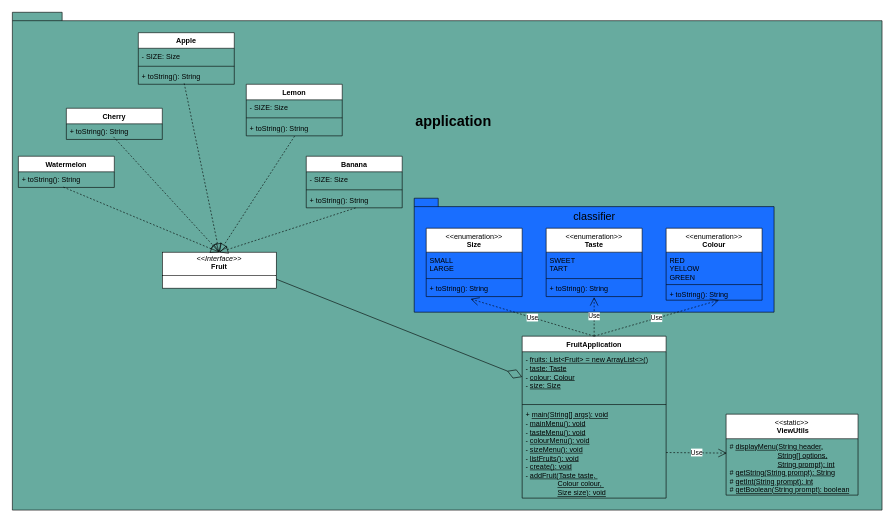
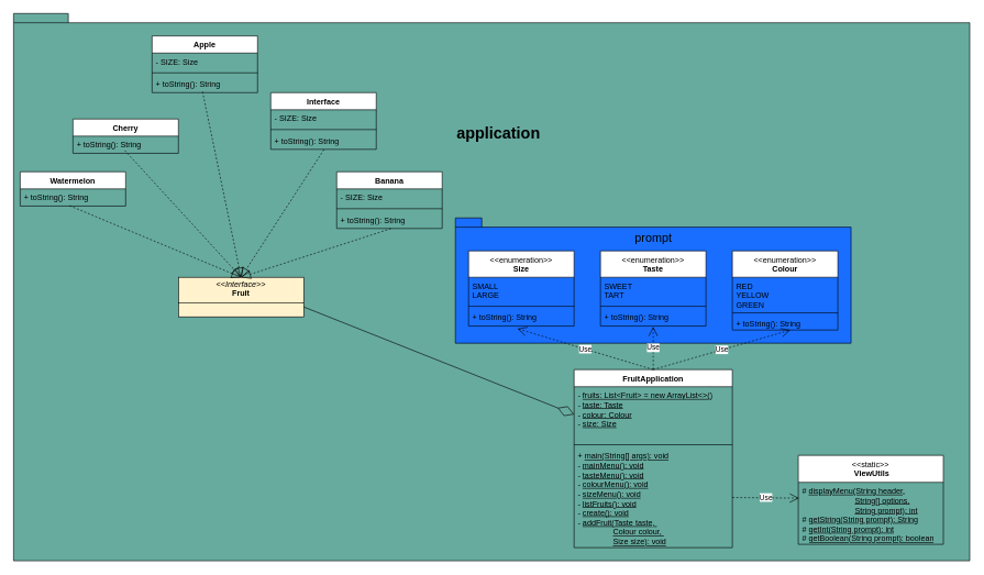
  <mxCell id="0" />
  <mxCell id="1" parent="0" />
  <mxCell id="2" value="" style="shape=folder;fontStyle=1;spacingTop=10;tabWidth=40;tabHeight=14;tabPosition=left;html=1;whiteSpace=wrap;fillColor=#67AB9F;" vertex="1" parent="1"><mxGeometry x="20" y="20" width="1450" height="830" as="geometry" /></mxCell>
  <mxCell id="3" value="" style="shape=folder;fontStyle=1;spacingTop=10;tabWidth=40;tabHeight=14;tabPosition=left;html=1;whiteSpace=wrap;fillColor=#196EFF;" vertex="1" parent="1"><mxGeometry x="690" y="330" width="600" height="190" as="geometry" /></mxCell>
  <mxCell id="4" value="&lt;div&gt;&lt;span style=&quot;font-weight: normal;&quot;&gt;&amp;lt;&amp;lt;enumeration&amp;gt;&amp;gt;&lt;/span&gt;&lt;/div&gt;Taste" style="swimlane;fontStyle=1;align=center;verticalAlign=top;childLayout=stackLayout;horizontal=1;startSize=40;horizontalStack=0;resizeParent=1;resizeParentMax=0;resizeLast=0;collapsible=1;marginBottom=0;whiteSpace=wrap;html=1;" parent="1" vertex="1"><mxGeometry x="910" y="380" width="160" height="114" as="geometry" /></mxCell>
  <mxCell id="5" value="SWEET&lt;div&gt;TART&lt;/div&gt;" style="text;strokeColor=none;fillColor=none;align=left;verticalAlign=top;spacingLeft=4;spacingRight=4;overflow=hidden;rotatable=0;points=[[0,0.5],[1,0.5]];portConstraint=eastwest;whiteSpace=wrap;html=1;" parent="4" vertex="1"><mxGeometry y="40" width="160" height="40" as="geometry" /></mxCell>
  <mxCell id="6" value="" style="line;strokeWidth=1;fillColor=none;align=left;verticalAlign=middle;spacingTop=-1;spacingLeft=3;spacingRight=3;rotatable=0;labelPosition=right;points=[];portConstraint=eastwest;strokeColor=inherit;" parent="4" vertex="1"><mxGeometry y="80" width="160" height="8" as="geometry" /></mxCell>
  <mxCell id="7" value="+ toString(): String" style="text;strokeColor=none;fillColor=none;align=left;verticalAlign=top;spacingLeft=4;spacingRight=4;overflow=hidden;rotatable=0;points=[[0,0.5],[1,0.5]];portConstraint=eastwest;whiteSpace=wrap;html=1;" parent="4" vertex="1"><mxGeometry y="88" width="160" height="26" as="geometry" /></mxCell>
- <mxCell id="8" value="&lt;p style=&quot;margin:0px;margin-top:4px;text-align:center;&quot;&gt;&lt;i&gt;&amp;lt;&amp;lt;Interface&amp;gt;&amp;gt;&lt;/i&gt;&lt;br&gt;&lt;b&gt;Fruit&lt;/b&gt;&lt;/p&gt;&lt;hr size=&quot;1&quot; style=&quot;border-style:solid;&quot;&gt;&lt;p style=&quot;margin:0px;margin-left:4px;&quot;&gt;&lt;/p&gt;&lt;p style=&quot;margin:0px;margin-left:4px;&quot;&gt;&lt;br&gt;&lt;/p&gt;" style="verticalAlign=top;align=left;overflow=fill;html=1;whiteSpace=wrap;" parent="1" vertex="1"><mxGeometry x="270" y="420" width="190" height="60" as="geometry" /></mxCell>
+ <mxCell id="8" value="&lt;p style=&quot;margin:0px;margin-top:4px;text-align:center;&quot;&gt;&lt;i&gt;&amp;lt;&amp;lt;Interface&amp;gt;&amp;gt;&lt;/i&gt;&lt;br&gt;&lt;b&gt;Fruit&lt;/b&gt;&lt;/p&gt;&lt;hr size=&quot;1&quot; style=&quot;border-style:solid;&quot;&gt;&lt;p style=&quot;margin:0px;margin-left:4px;&quot;&gt;&lt;/p&gt;&lt;p style=&quot;margin:0px;margin-left:4px;&quot;&gt;&lt;br&gt;&lt;/p&gt;" style="verticalAlign=top;align=left;overflow=fill;html=1;whiteSpace=wrap;fillColor=#fff2cc;" parent="1" vertex="1"><mxGeometry x="270" y="420" width="190" height="60" as="geometry" /></mxCell>
  <mxCell id="9" value="Apple" style="swimlane;fontStyle=1;align=center;verticalAlign=top;childLayout=stackLayout;horizontal=1;startSize=26;horizontalStack=0;resizeParent=1;resizeParentMax=0;resizeLast=0;collapsible=1;marginBottom=0;whiteSpace=wrap;html=1;" parent="1" vertex="1"><mxGeometry x="230" y="54" width="160" height="86" as="geometry" /></mxCell>
  <mxCell id="10" value="- SIZE: Size" style="text;strokeColor=none;fillColor=none;align=left;verticalAlign=top;spacingLeft=4;spacingRight=4;overflow=hidden;rotatable=0;points=[[0,0.5],[1,0.5]];portConstraint=eastwest;whiteSpace=wrap;html=1;" parent="9" vertex="1"><mxGeometry y="26" width="160" height="26" as="geometry" /></mxCell>
  <mxCell id="11" value="" style="line;strokeWidth=1;fillColor=none;align=left;verticalAlign=middle;spacingTop=-1;spacingLeft=3;spacingRight=3;rotatable=0;labelPosition=right;points=[];portConstraint=eastwest;strokeColor=inherit;" parent="9" vertex="1"><mxGeometry y="52" width="160" height="8" as="geometry" /></mxCell>
  <mxCell id="12" value="+ toString(): String" style="text;strokeColor=none;fillColor=none;align=left;verticalAlign=top;spacingLeft=4;spacingRight=4;overflow=hidden;rotatable=0;points=[[0,0.5],[1,0.5]];portConstraint=eastwest;whiteSpace=wrap;html=1;" parent="9" vertex="1"><mxGeometry y="60" width="160" height="26" as="geometry" /></mxCell>
  <mxCell id="13" value="Banana" style="swimlane;fontStyle=1;align=center;verticalAlign=top;childLayout=stackLayout;horizontal=1;startSize=26;horizontalStack=0;resizeParent=1;resizeParentMax=0;resizeLast=0;collapsible=1;marginBottom=0;whiteSpace=wrap;html=1;" parent="1" vertex="1"><mxGeometry x="510" y="260" width="160" height="86" as="geometry" /></mxCell>
  <mxCell id="14" value="- SIZE: Size" style="text;strokeColor=none;fillColor=none;align=left;verticalAlign=top;spacingLeft=4;spacingRight=4;overflow=hidden;rotatable=0;points=[[0,0.5],[1,0.5]];portConstraint=eastwest;whiteSpace=wrap;html=1;" parent="13" vertex="1"><mxGeometry y="26" width="160" height="26" as="geometry" /></mxCell>
  <mxCell id="15" value="" style="line;strokeWidth=1;fillColor=none;align=left;verticalAlign=middle;spacingTop=-1;spacingLeft=3;spacingRight=3;rotatable=0;labelPosition=right;points=[];portConstraint=eastwest;strokeColor=inherit;" parent="13" vertex="1"><mxGeometry y="52" width="160" height="8" as="geometry" /></mxCell>
  <mxCell id="16" value="+ toString(): String" style="text;strokeColor=none;fillColor=none;align=left;verticalAlign=top;spacingLeft=4;spacingRight=4;overflow=hidden;rotatable=0;points=[[0,0.5],[1,0.5]];portConstraint=eastwest;whiteSpace=wrap;html=1;" parent="13" vertex="1"><mxGeometry y="60" width="160" height="26" as="geometry" /></mxCell>
  <mxCell id="17" value="Cherry" style="swimlane;fontStyle=1;align=center;verticalAlign=top;childLayout=stackLayout;horizontal=1;startSize=26;horizontalStack=0;resizeParent=1;resizeParentMax=0;resizeLast=0;collapsible=1;marginBottom=0;whiteSpace=wrap;html=1;" parent="1" vertex="1"><mxGeometry x="110" y="180" width="160" height="52" as="geometry" /></mxCell>
  <mxCell id="18" value="+ toString(): String" style="text;strokeColor=none;fillColor=none;align=left;verticalAlign=top;spacingLeft=4;spacingRight=4;overflow=hidden;rotatable=0;points=[[0,0.5],[1,0.5]];portConstraint=eastwest;whiteSpace=wrap;html=1;" parent="17" vertex="1"><mxGeometry y="26" width="160" height="26" as="geometry" /></mxCell>
- <mxCell id="19" value="Lemon" style="swimlane;fontStyle=1;align=center;verticalAlign=top;childLayout=stackLayout;horizontal=1;startSize=26;horizontalStack=0;resizeParent=1;resizeParentMax=0;resizeLast=0;collapsible=1;marginBottom=0;whiteSpace=wrap;html=1;" parent="1" vertex="1"><mxGeometry x="410" y="140" width="160" height="86" as="geometry" /></mxCell>
+ <mxCell id="19" value="Interface" style="swimlane;fontStyle=1;align=center;verticalAlign=top;childLayout=stackLayout;horizontal=1;startSize=26;horizontalStack=0;resizeParent=1;resizeParentMax=0;resizeLast=0;collapsible=1;marginBottom=0;whiteSpace=wrap;html=1;" parent="1" vertex="1"><mxGeometry x="410" y="140" width="160" height="86" as="geometry" /></mxCell>
  <mxCell id="20" value="- SIZE: Size" style="text;strokeColor=none;fillColor=none;align=left;verticalAlign=top;spacingLeft=4;spacingRight=4;overflow=hidden;rotatable=0;points=[[0,0.5],[1,0.5]];portConstraint=eastwest;whiteSpace=wrap;html=1;" parent="19" vertex="1"><mxGeometry y="26" width="160" height="26" as="geometry" /></mxCell>
  <mxCell id="21" value="" style="line;strokeWidth=1;fillColor=none;align=left;verticalAlign=middle;spacingTop=-1;spacingLeft=3;spacingRight=3;rotatable=0;labelPosition=right;points=[];portConstraint=eastwest;strokeColor=inherit;" parent="19" vertex="1"><mxGeometry y="52" width="160" height="8" as="geometry" /></mxCell>
  <mxCell id="22" value="+ toString(): String" style="text;strokeColor=none;fillColor=none;align=left;verticalAlign=top;spacingLeft=4;spacingRight=4;overflow=hidden;rotatable=0;points=[[0,0.5],[1,0.5]];portConstraint=eastwest;whiteSpace=wrap;html=1;" parent="19" vertex="1"><mxGeometry y="60" width="160" height="26" as="geometry" /></mxCell>
  <mxCell id="23" value="" style="endArrow=block;dashed=1;endFill=0;endSize=12;html=1;rounded=0;exitX=0.478;exitY=0.94;exitDx=0;exitDy=0;entryX=0.5;entryY=0;entryDx=0;entryDy=0;exitPerimeter=0;" parent="1" source="12" target="8" edge="1"><mxGeometry width="160" relative="1" as="geometry"><mxPoint x="260" y="580" as="sourcePoint" /><mxPoint x="390" y="520" as="targetPoint" /></mxGeometry></mxCell>
  <mxCell id="24" value="" style="endArrow=block;dashed=1;endFill=0;endSize=12;html=1;rounded=0;exitX=0.514;exitY=1.008;exitDx=0;exitDy=0;entryX=0.5;entryY=0;entryDx=0;entryDy=0;exitPerimeter=0;" parent="1" source="16" target="8" edge="1"><mxGeometry width="160" relative="1" as="geometry"><mxPoint x="260" y="580" as="sourcePoint" /><mxPoint x="420" y="530" as="targetPoint" /></mxGeometry></mxCell>
  <mxCell id="25" value="" style="endArrow=block;dashed=1;endFill=0;endSize=12;html=1;rounded=0;exitX=0.492;exitY=0.837;exitDx=0;exitDy=0;entryX=0.5;entryY=0;entryDx=0;entryDy=0;exitPerimeter=0;" parent="1" source="18" target="8" edge="1"><mxGeometry width="160" relative="1" as="geometry"><mxPoint x="570" y="530" as="sourcePoint" /><mxPoint x="445" y="580" as="targetPoint" /></mxGeometry></mxCell>
  <mxCell id="26" value="" style="endArrow=block;dashed=1;endFill=0;endSize=12;html=1;rounded=0;exitX=0.504;exitY=1.013;exitDx=0;exitDy=0;entryX=0.5;entryY=0;entryDx=0;entryDy=0;exitPerimeter=0;" parent="1" source="22" target="8" edge="1"><mxGeometry width="160" relative="1" as="geometry"><mxPoint x="550" y="580" as="sourcePoint" /><mxPoint x="445" y="580" as="targetPoint" /></mxGeometry></mxCell>
  <mxCell id="27" value="Watermelon" style="swimlane;fontStyle=1;align=center;verticalAlign=top;childLayout=stackLayout;horizontal=1;startSize=26;horizontalStack=0;resizeParent=1;resizeParentMax=0;resizeLast=0;collapsible=1;marginBottom=0;whiteSpace=wrap;html=1;" parent="1" vertex="1"><mxGeometry x="30" y="260" width="160" height="52" as="geometry" /></mxCell>
  <mxCell id="28" value="+ toString(): String" style="text;strokeColor=none;fillColor=none;align=left;verticalAlign=top;spacingLeft=4;spacingRight=4;overflow=hidden;rotatable=0;points=[[0,0.5],[1,0.5]];portConstraint=eastwest;whiteSpace=wrap;html=1;" parent="27" vertex="1"><mxGeometry y="26" width="160" height="26" as="geometry" /></mxCell>
  <mxCell id="29" value="" style="endArrow=block;dashed=1;endFill=0;endSize=12;html=1;rounded=0;exitX=0.469;exitY=0.981;exitDx=0;exitDy=0;entryX=0.5;entryY=0;entryDx=0;entryDy=0;exitPerimeter=0;" parent="1" source="28" target="8" edge="1"><mxGeometry width="160" relative="1" as="geometry"><mxPoint x="720" y="730" as="sourcePoint" /><mxPoint x="670" y="520" as="targetPoint" /></mxGeometry></mxCell>
  <mxCell id="30" value="FruitApplication" style="swimlane;fontStyle=1;align=center;verticalAlign=top;childLayout=stackLayout;horizontal=1;startSize=26;horizontalStack=0;resizeParent=1;resizeParentMax=0;resizeLast=0;collapsible=1;marginBottom=0;whiteSpace=wrap;html=1;" parent="1" vertex="1"><mxGeometry x="870" y="560" width="240" height="270" as="geometry" /></mxCell>
  <mxCell id="31" value="- &lt;u&gt;fruits: List&amp;lt;Fruit&amp;gt; = new ArrayList&amp;lt;&amp;gt;()&lt;/u&gt;&lt;div&gt;- &lt;u&gt;taste: Taste&lt;/u&gt;&lt;/div&gt;&lt;div&gt;- &lt;u&gt;colour: Colour&lt;/u&gt;&lt;/div&gt;&lt;div&gt;- &lt;u&gt;size: Size&lt;/u&gt;&lt;/div&gt;" style="text;strokeColor=none;fillColor=none;align=left;verticalAlign=top;spacingLeft=4;spacingRight=4;overflow=hidden;rotatable=0;points=[[0,0.5],[1,0.5]];portConstraint=eastwest;whiteSpace=wrap;html=1;" parent="30" vertex="1"><mxGeometry y="26" width="240" height="84" as="geometry" /></mxCell>
  <mxCell id="32" value="" style="line;strokeWidth=1;fillColor=none;align=left;verticalAlign=middle;spacingTop=-1;spacingLeft=3;spacingRight=3;rotatable=0;labelPosition=right;points=[];portConstraint=eastwest;strokeColor=inherit;" parent="30" vertex="1"><mxGeometry y="110" width="240" height="8" as="geometry" /></mxCell>
  <mxCell id="33" value="+ &lt;u&gt;main(String[] args): void&lt;/u&gt;&lt;div&gt;&lt;span style=&quot;background-color: initial;&quot;&gt;- &lt;u&gt;mainMenu(): void&lt;/u&gt;&lt;/span&gt;&lt;/div&gt;&lt;div&gt;&lt;span style=&quot;background-color: initial;&quot;&gt;- &lt;u&gt;tasteMenu(): void&lt;/u&gt;&lt;/span&gt;&lt;/div&gt;&lt;div&gt;&lt;span style=&quot;background-color: initial;&quot;&gt;- &lt;u&gt;colourMenu(): void&lt;/u&gt;&lt;/span&gt;&lt;/div&gt;&lt;div&gt;&lt;span style=&quot;background-color: initial;&quot;&gt;- &lt;u&gt;sizeMenu(): void&lt;/u&gt;&lt;/span&gt;&lt;/div&gt;&lt;div&gt;&lt;span style=&quot;background-color: initial;&quot;&gt;- &lt;u&gt;listFruits(): void&lt;/u&gt;&lt;/span&gt;&lt;/div&gt;&lt;div&gt;&lt;span style=&quot;background-color: initial;&quot;&gt;- &lt;u&gt;create(): void&lt;/u&gt;&lt;/span&gt;&lt;/div&gt;&lt;div&gt;&lt;span style=&quot;background-color: initial;&quot;&gt;- &lt;u&gt;addFruit(Taste taste,&amp;nbsp;&lt;/u&gt;&lt;/span&gt;&lt;/div&gt;&lt;div&gt;&lt;span style=&quot;background-color: initial;&quot;&gt;&lt;u&gt;&lt;span style=&quot;white-space: pre;&quot;&gt;&#09;&lt;/span&gt;&lt;span style=&quot;white-space: pre;&quot;&gt;&#09;&lt;/span&gt;Colour colour,&amp;nbsp;&lt;/u&gt;&lt;/span&gt;&lt;/div&gt;&lt;div&gt;&lt;span style=&quot;background-color: initial;&quot;&gt;&lt;u&gt;&lt;span style=&quot;white-space: pre;&quot;&gt;&#09;&lt;/span&gt;&lt;span style=&quot;white-space: pre;&quot;&gt;&#09;&lt;/span&gt;Size size): void&lt;/u&gt;&lt;/span&gt;&lt;/div&gt;" style="text;strokeColor=none;fillColor=none;align=left;verticalAlign=top;spacingLeft=4;spacingRight=4;overflow=hidden;rotatable=0;points=[[0,0.5],[1,0.5]];portConstraint=eastwest;whiteSpace=wrap;html=1;" parent="30" vertex="1"><mxGeometry y="118" width="240" height="152" as="geometry" /></mxCell>
  <mxCell id="34" value="&lt;div style=&quot;text-align: left;&quot;&gt;&lt;span style=&quot;background-color: initial; text-align: center; font-weight: normal;&quot;&gt;&amp;lt;&amp;lt;static&amp;gt;&amp;gt;&lt;/span&gt;&lt;/div&gt;&lt;div style=&quot;text-align: left;&quot;&gt;&lt;span style=&quot;background-color: initial; text-align: center;&quot;&gt;&amp;nbsp;ViewUtils&lt;/span&gt;&lt;br&gt;&lt;/div&gt;" style="swimlane;fontStyle=1;align=center;verticalAlign=top;childLayout=stackLayout;horizontal=1;startSize=41;horizontalStack=0;resizeParent=1;resizeParentMax=0;resizeLast=0;collapsible=1;marginBottom=0;whiteSpace=wrap;html=1;" parent="1" vertex="1"><mxGeometry x="1210" y="690" width="220" height="135" as="geometry" /></mxCell>
  <mxCell id="35" value="# &lt;u&gt;displayMenu(String header,&lt;/u&gt;&lt;div&gt;&lt;u&gt;&lt;span style=&quot;white-space: pre;&quot;&gt;&#09;&lt;/span&gt;&lt;span style=&quot;white-space: pre;&quot;&gt;&#09;&lt;/span&gt;&lt;span style=&quot;white-space: pre;&quot;&gt;&#09;&lt;/span&gt;String[] options,&lt;br&gt;&lt;/u&gt;&lt;/div&gt;&lt;div&gt;&lt;u&gt;&lt;span style=&quot;white-space: pre;&quot;&gt;&#09;&lt;/span&gt;&lt;span style=&quot;white-space: pre;&quot;&gt;&#09;&lt;/span&gt;&lt;span style=&quot;white-space: pre;&quot;&gt;&#09;&lt;/span&gt;String prompt): int&lt;/u&gt;&lt;br&gt;&lt;/div&gt;&lt;div&gt;# &lt;u&gt;getString(String prompt): String&lt;/u&gt;&amp;nbsp;&lt;/div&gt;&lt;div&gt;# &lt;u&gt;getInt(String prompt): int&lt;/u&gt;&lt;/div&gt;&lt;div&gt;# &lt;u&gt;getBoolean(String prompt): boolean&lt;/u&gt;&lt;/div&gt;" style="text;strokeColor=none;fillColor=none;align=left;verticalAlign=top;spacingLeft=4;spacingRight=4;overflow=hidden;rotatable=0;points=[[0,0.5],[1,0.5]];portConstraint=eastwest;whiteSpace=wrap;html=1;" parent="34" vertex="1"><mxGeometry y="41" width="220" height="94" as="geometry" /></mxCell>
  <mxCell id="36" value="&lt;div&gt;&lt;span style=&quot;font-weight: normal;&quot;&gt;&amp;lt;&amp;lt;enumeration&amp;gt;&amp;gt;&lt;/span&gt;&lt;/div&gt;&lt;div&gt;Size&lt;/div&gt;" style="swimlane;fontStyle=1;align=center;verticalAlign=top;childLayout=stackLayout;horizontal=1;startSize=40;horizontalStack=0;resizeParent=1;resizeParentMax=0;resizeLast=0;collapsible=1;marginBottom=0;whiteSpace=wrap;html=1;" parent="1" vertex="1"><mxGeometry x="710" y="380" width="160" height="114" as="geometry" /></mxCell>
  <mxCell id="37" value="SMALL&lt;div&gt;LARGE&lt;/div&gt;" style="text;strokeColor=none;fillColor=none;align=left;verticalAlign=top;spacingLeft=4;spacingRight=4;overflow=hidden;rotatable=0;points=[[0,0.5],[1,0.5]];portConstraint=eastwest;whiteSpace=wrap;html=1;" parent="36" vertex="1"><mxGeometry y="40" width="160" height="40" as="geometry" /></mxCell>
  <mxCell id="38" value="" style="line;strokeWidth=1;fillColor=none;align=left;verticalAlign=middle;spacingTop=-1;spacingLeft=3;spacingRight=3;rotatable=0;labelPosition=right;points=[];portConstraint=eastwest;strokeColor=inherit;" parent="36" vertex="1"><mxGeometry y="80" width="160" height="8" as="geometry" /></mxCell>
  <mxCell id="39" value="+ toString(): String" style="text;strokeColor=none;fillColor=none;align=left;verticalAlign=top;spacingLeft=4;spacingRight=4;overflow=hidden;rotatable=0;points=[[0,0.5],[1,0.5]];portConstraint=eastwest;whiteSpace=wrap;html=1;" parent="36" vertex="1"><mxGeometry y="88" width="160" height="26" as="geometry" /></mxCell>
  <mxCell id="40" value="&lt;div&gt;&lt;span style=&quot;font-weight: normal;&quot;&gt;&amp;lt;&amp;lt;enumeration&amp;gt;&amp;gt;&lt;/span&gt;&lt;/div&gt;&lt;div&gt;Colour&lt;/div&gt;" style="swimlane;fontStyle=1;align=center;verticalAlign=top;childLayout=stackLayout;horizontal=1;startSize=40;horizontalStack=0;resizeParent=1;resizeParentMax=0;resizeLast=0;collapsible=1;marginBottom=0;whiteSpace=wrap;html=1;" parent="1" vertex="1"><mxGeometry x="1110" y="380" width="160" height="120" as="geometry" /></mxCell>
  <mxCell id="41" value="RED&lt;div&gt;YELLOW&lt;/div&gt;&lt;div&gt;GREEN&lt;/div&gt;" style="text;strokeColor=none;fillColor=none;align=left;verticalAlign=top;spacingLeft=4;spacingRight=4;overflow=hidden;rotatable=0;points=[[0,0.5],[1,0.5]];portConstraint=eastwest;whiteSpace=wrap;html=1;" parent="40" vertex="1"><mxGeometry y="40" width="160" height="50" as="geometry" /></mxCell>
  <mxCell id="42" value="" style="line;strokeWidth=1;fillColor=none;align=left;verticalAlign=middle;spacingTop=-1;spacingLeft=3;spacingRight=3;rotatable=0;labelPosition=right;points=[];portConstraint=eastwest;strokeColor=inherit;" parent="40" vertex="1"><mxGeometry y="90" width="160" height="8" as="geometry" /></mxCell>
  <mxCell id="43" value="+ toString(): String" style="text;strokeColor=none;fillColor=none;align=left;verticalAlign=top;spacingLeft=4;spacingRight=4;overflow=hidden;rotatable=0;points=[[0,0.5],[1,0.5]];portConstraint=eastwest;whiteSpace=wrap;html=1;" parent="40" vertex="1"><mxGeometry y="98" width="160" height="22" as="geometry" /></mxCell>
  <mxCell id="44" value="" style="endArrow=diamondThin;endFill=0;endSize=24;html=1;rounded=0;entryX=0;entryY=0.5;entryDx=0;entryDy=0;exitX=1;exitY=0.75;exitDx=0;exitDy=0;" parent="1" source="8" target="31" edge="1"><mxGeometry width="160" relative="1" as="geometry"><mxPoint x="740" y="510" as="sourcePoint" /><mxPoint x="900" y="510" as="targetPoint" /></mxGeometry></mxCell>
  <mxCell id="45" value="Use" style="endArrow=open;endSize=12;dashed=1;html=1;rounded=0;entryX=0.463;entryY=1.154;entryDx=0;entryDy=0;entryPerimeter=0;" parent="1" target="39" edge="1"><mxGeometry width="160" relative="1" as="geometry"><mxPoint x="990" y="560" as="sourcePoint" /><mxPoint x="900" y="510" as="targetPoint" /></mxGeometry></mxCell>
  <mxCell id="46" value="Use" style="endArrow=open;endSize=12;dashed=1;html=1;rounded=0;exitX=0.5;exitY=0;exitDx=0;exitDy=0;" parent="1" source="30" edge="1"><mxGeometry width="160" relative="1" as="geometry"><mxPoint x="750" y="520" as="sourcePoint" /><mxPoint x="990" y="495" as="targetPoint" /></mxGeometry></mxCell>
  <mxCell id="47" value="Use" style="endArrow=open;endSize=12;dashed=1;html=1;rounded=0;exitX=0.5;exitY=0;exitDx=0;exitDy=0;entryX=0.55;entryY=1;entryDx=0;entryDy=0;entryPerimeter=0;" parent="1" source="30" target="43" edge="1"><mxGeometry width="160" relative="1" as="geometry"><mxPoint x="1080" y="520" as="sourcePoint" /><mxPoint x="1240" y="520" as="targetPoint" /></mxGeometry></mxCell>
  <mxCell id="48" value="Use" style="endArrow=open;endSize=12;dashed=1;html=1;rounded=0;exitX=1;exitY=0.5;exitDx=0;exitDy=0;entryX=0.005;entryY=0.255;entryDx=0;entryDy=0;entryPerimeter=0;" parent="1" source="33" target="35" edge="1"><mxGeometry width="160" relative="1" as="geometry"><mxPoint x="1343" y="560" as="sourcePoint" /><mxPoint x="1340" y="495" as="targetPoint" /></mxGeometry></mxCell>
- <mxCell id="49" value="&lt;font style=&quot;font-size: 18px;&quot;&gt;classifier&lt;/font&gt;" style="text;html=1;align=center;verticalAlign=middle;resizable=0;points=[];autosize=1;strokeColor=none;fillColor=none;" vertex="1" parent="1"><mxGeometry x="945" y="340" width="90" height="40" as="geometry" /></mxCell>
+ <mxCell id="49" value="&lt;font style=&quot;font-size: 18px;&quot;&gt;prompt&lt;/font&gt;" style="text;html=1;align=center;verticalAlign=middle;resizable=0;points=[];autosize=1;strokeColor=none;fillColor=none;" vertex="1" parent="1"><mxGeometry x="945" y="340" width="90" height="40" as="geometry" /></mxCell>
  <mxCell id="50" value="&lt;font style=&quot;font-size: 24px;&quot;&gt;application&lt;/font&gt;" style="text;align=center;fontStyle=1;verticalAlign=middle;spacingLeft=3;spacingRight=3;strokeColor=none;rotatable=0;points=[[0,0.5],[1,0.5]];portConstraint=eastwest;html=1;" vertex="1" parent="1"><mxGeometry x="715" y="189" width="80" height="26" as="geometry" /></mxCell>
